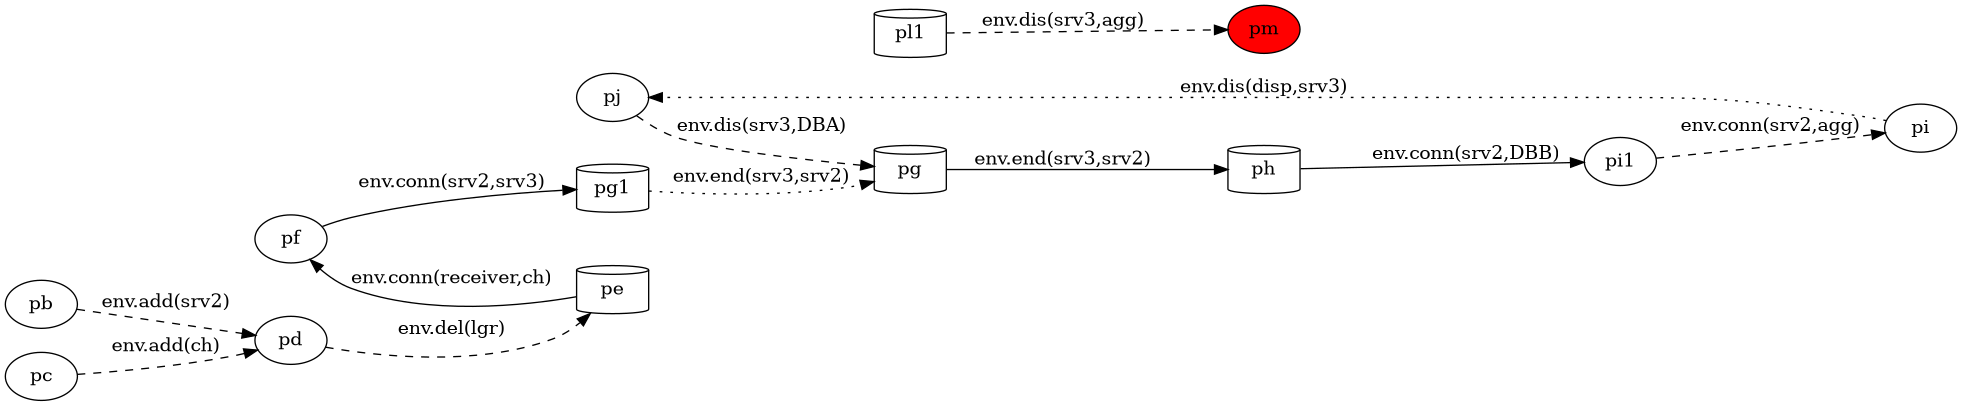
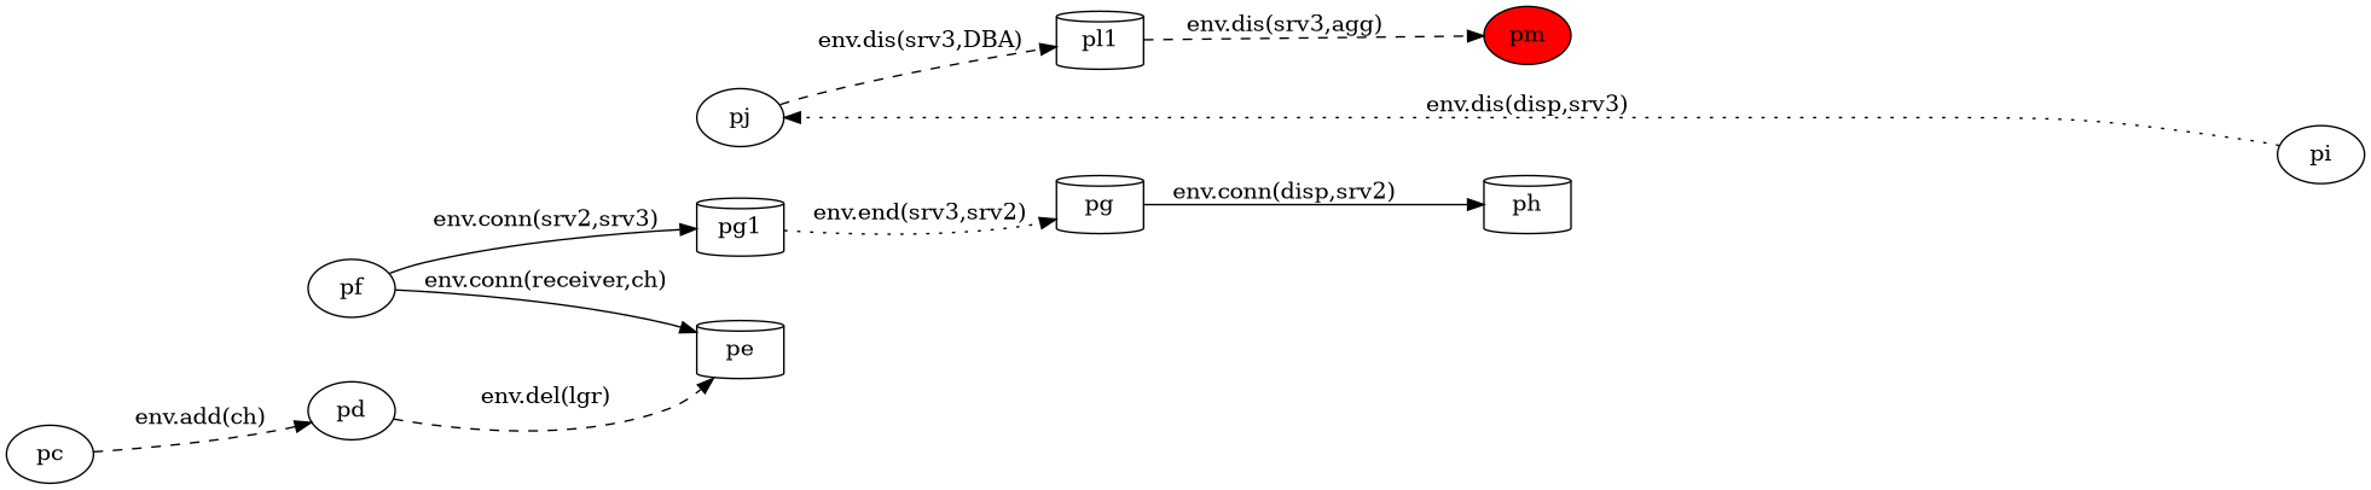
  digraph {
    rankdir=LR
    node [shape=ellipse]
    edge [style=dashed]
    pm [fillcolor=red style=filled]
    pg [shape=cylinder]
    ph [shape=cylinder]
-   pi1
    pi
    pl1 [shape=cylinder]
    pj
-   pb
    pd
    pc
    pe [shape=cylinder]
    pf
    pg1 [shape=cylinder]
-   pg -> ph [label="env.end(srv3,srv2)" style=solid]
-   ph -> pi1 [label="env.conn(srv2,DBB)" style=solid]
-   pi1 -> pi [label="env.conn(srv2,agg)"]
+   pg -> ph [label="env.conn(disp,srv2)" style=solid]
    pi -> pj [label="env.dis(disp,srv3)" style=dotted]
    pl1 -> pm [label="env.dis(srv3,agg)"]
-   pj -> pg [label="env.dis(srv3,DBA)"]
-   pb -> pd [label="env.add(srv2)"]
+   pj -> pl1 [label="env.dis(srv3,DBA)"]
    pd -> pe [label="env.del(lgr)"]
    pc -> pd [label="env.add(ch)"]
-   pe -> pf [label="env.conn(receiver,ch)" style=solid]
+   pf -> pe [label="env.conn(receiver,ch)" style=solid]
    pf -> pg1 [label="env.conn(srv2,srv3)" style=solid]
    pg1 -> pg [label="env.end(srv3,srv2)" style=dotted]
  }
